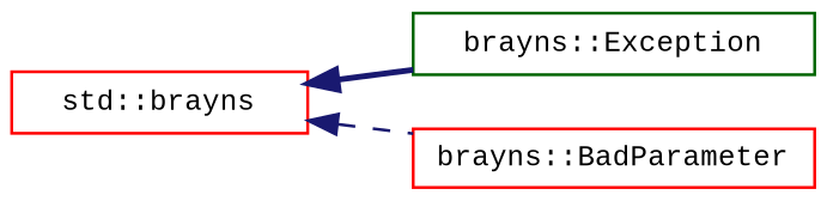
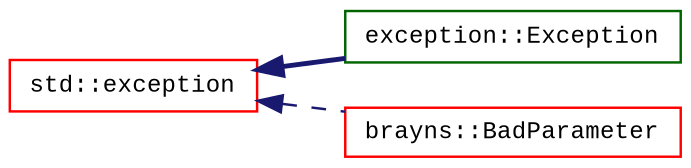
  digraph {
    fontname="Liberation Mono"
    rankdir=LR
    node [color=red fillcolor=white fontname="Liberation Mono" fontsize=10 shape=record style=filled]
    edge [color=midnightblue dir=back fontname="Liberation Mono" fontsize=10 labelfontname=Sans labelfontsize=10]
-   n1 [height=0.2 label="std::brayns" width=0.4]
-   n2 [color=darkgreen height=0.2 label="brayns::Exception" width=0.4]
+   n1 [height=0.2 label="std::exception" width=0.4]
+   n2 [color=darkgreen height=0.2 label="exception::Exception" width=0.4]
    n3 [height=0.2 label="brayns::BadParameter" width=0.4]
    n1 -> n2 [style=bold]
    n1 -> n3 [style=dashed]
  }
